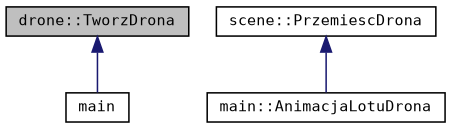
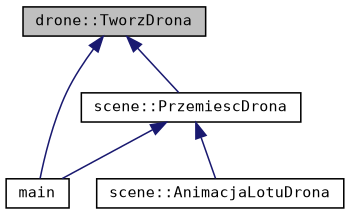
  digraph {
    fontname="DejaVu Sans Mono"
    rankdir=TB
    node [color=black fillcolor=white fontname="DejaVu Sans Mono" fontsize=10 shape=record style=filled]
    edge [color=midnightblue dir=back fontname="DejaVu Sans Mono" fontsize=10 labelfontname=Helvetica labelfontsize=10 style=solid]
    n1 [fillcolor=grey75 fontcolor=black height=0.2 label="drone::TworzDrona" width=0.4]
    n2 [height=0.2 label="scene::PrzemiescDrona" width=0.4]
    n3 [height=0.2 label=main width=0.4]
-   n4 [height=0.2 label="main::AnimacjaLotuDrona" width=0.4]
+   n4 [height=0.2 label="scene::AnimacjaLotuDrona" width=0.4]
+   n1 -> n2
    n1 -> n3
+   n2 -> n3
    n2 -> n4
  }
